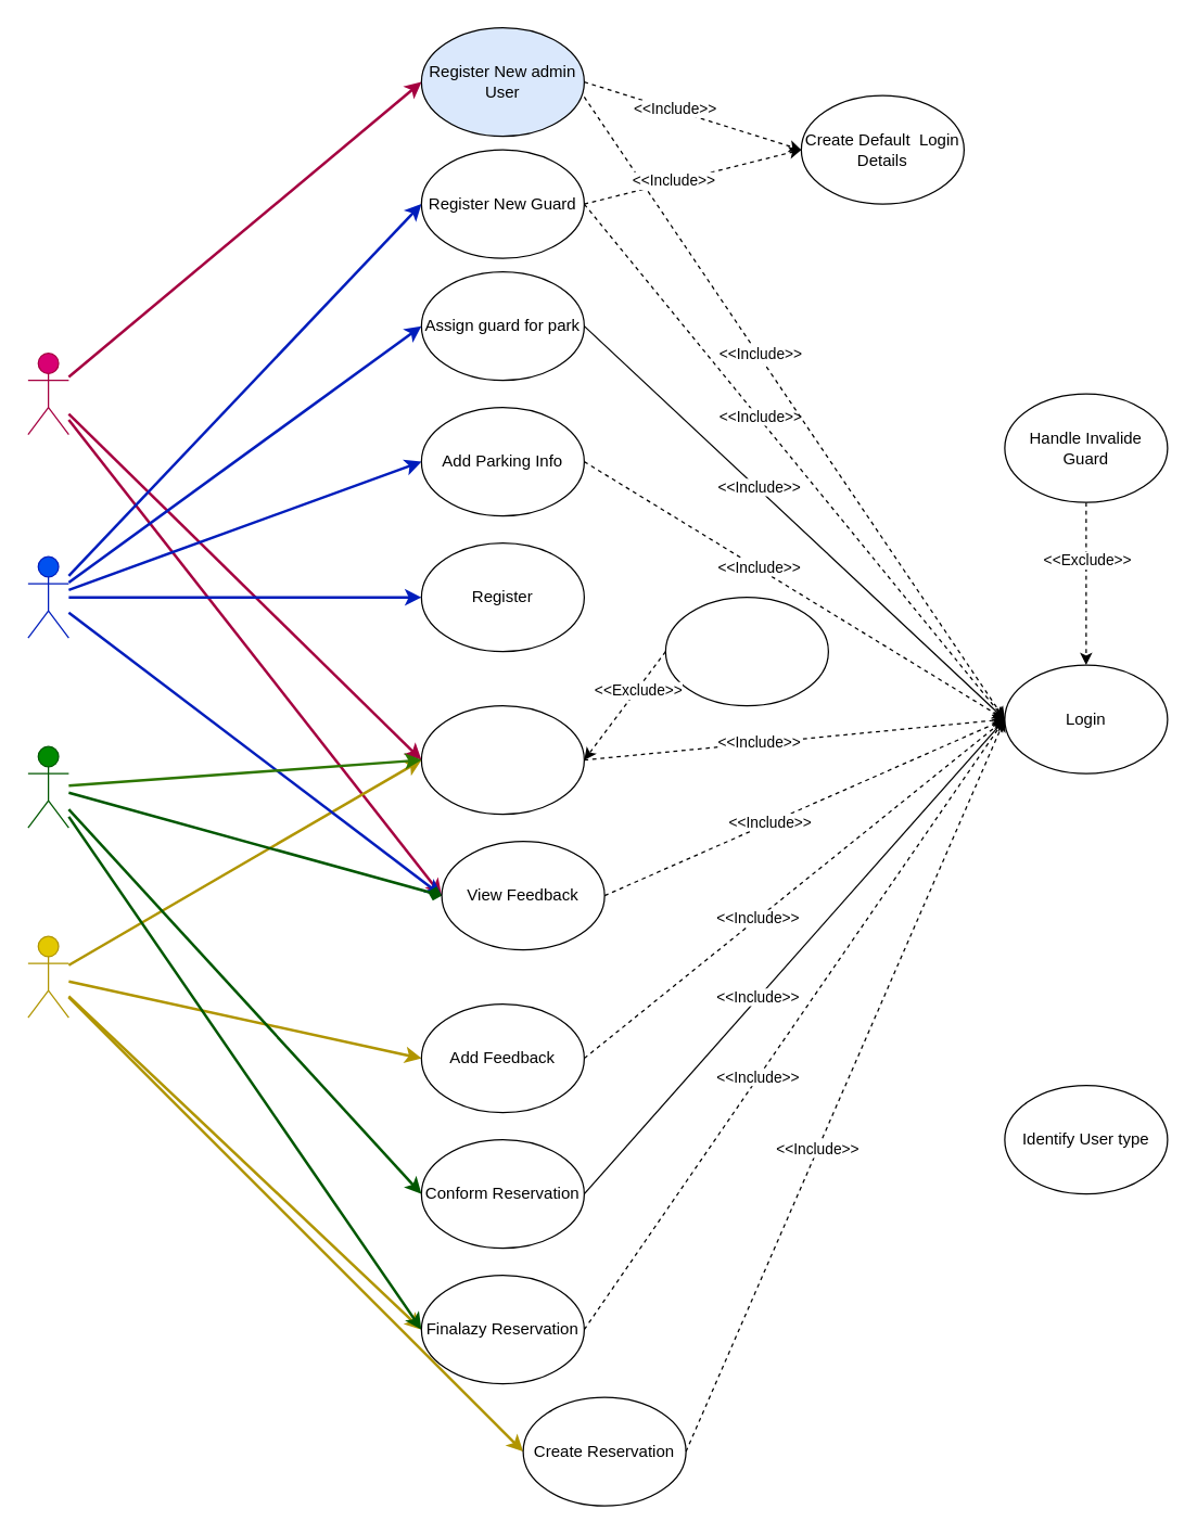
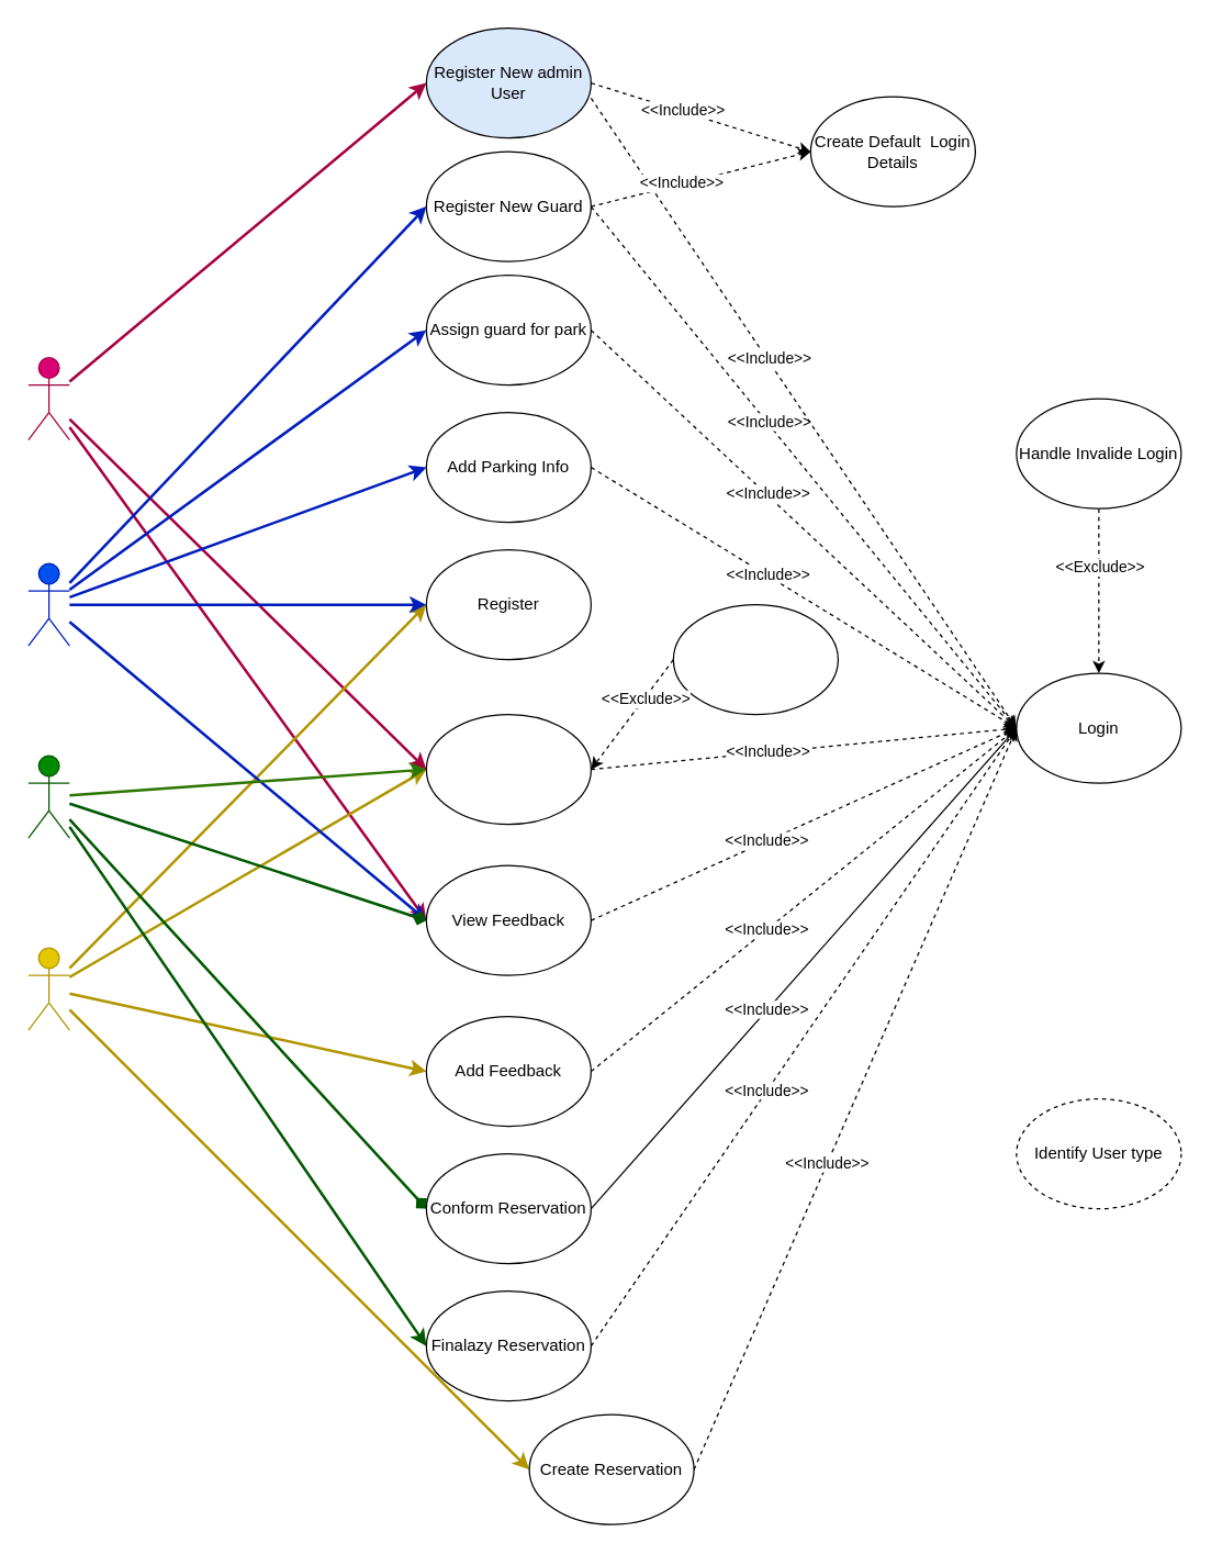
  <mxCell id="0" />
  <mxCell id="1" parent="0" />
  <mxCell id="2" style="edgeStyle=none;html=1;entryX=0;entryY=0.5;entryDx=0;entryDy=0;fillColor=#d80073;strokeColor=#A50040;strokeWidth=2;" edge="1" parent="1" source="5" target="32"><mxGeometry relative="1" as="geometry" /></mxCell>
  <mxCell id="3" style="edgeStyle=none;html=1;entryX=0;entryY=0.5;entryDx=0;entryDy=0;strokeWidth=2;fontColor=#ffffff;fillColor=#d80073;strokeColor=#A50040;" edge="1" parent="1" source="5" target="48"><mxGeometry relative="1" as="geometry" /></mxCell>
  <mxCell id="4" style="edgeStyle=none;html=1;entryX=0;entryY=0.5;entryDx=0;entryDy=0;strokeWidth=2;fontColor=#ffffff;fillColor=#d80073;strokeColor=#A50040;" edge="1" parent="1" source="5" target="61"><mxGeometry relative="1" as="geometry" /></mxCell>
  <mxCell id="5" value="Admin&lt;br&gt;" style="shape=umlActor;verticalLabelPosition=bottom;verticalAlign=top;html=1;outlineConnect=0;fillColor=#d80073;fontColor=#ffffff;strokeColor=#A50040;" vertex="1" parent="1"><mxGeometry x="20" y="260" width="30" height="60" as="geometry" /></mxCell>
+ <mxCell id="6" style="edgeStyle=none;html=1;entryX=0;entryY=0.5;entryDx=0;entryDy=0;strokeWidth=2;fillColor=#e3c800;strokeColor=#B09500;" edge="1" parent="1" source="11" target="24"><mxGeometry relative="1" as="geometry"><mxPoint x="390" y="440" as="targetPoint" /></mxGeometry></mxCell>
  <mxCell id="7" style="edgeStyle=none;html=1;entryX=0;entryY=0.5;entryDx=0;entryDy=0;strokeWidth=2;fillColor=#e3c800;strokeColor=#B09500;" edge="1" parent="1" source="11" target="27"><mxGeometry relative="1" as="geometry" /></mxCell>
  <mxCell id="8" style="edgeStyle=none;html=1;entryX=0;entryY=0.5;entryDx=0;entryDy=0;strokeWidth=2;fillColor=#e3c800;strokeColor=#B09500;" edge="1" parent="1" source="11" target="38"><mxGeometry relative="1" as="geometry" /></mxCell>
- <mxCell id="9" style="edgeStyle=none;html=1;entryX=0;entryY=0.5;entryDx=0;entryDy=0;strokeWidth=2;fillColor=#e3c800;strokeColor=#B09500;" edge="1" parent="1" source="11" target="40"><mxGeometry relative="1" as="geometry" /></mxCell>
  <mxCell id="10" style="edgeStyle=none;html=1;entryX=0;entryY=0.5;entryDx=0;entryDy=0;strokeWidth=2;fontColor=#ffffff;fillColor=#e3c800;strokeColor=#B09500;" edge="1" parent="1" source="11" target="61"><mxGeometry relative="1" as="geometry" /></mxCell>
  <mxCell id="11" value="&lt;font color=&quot;#ffffff&quot;&gt;User&lt;/font&gt;" style="shape=umlActor;verticalLabelPosition=bottom;verticalAlign=top;html=1;outlineConnect=0;fillColor=#e3c800;fontColor=#000000;strokeColor=#B09500;" vertex="1" parent="1"><mxGeometry x="20" y="690" width="30" height="60" as="geometry" /></mxCell>
  <mxCell id="12" style="edgeStyle=none;html=1;entryX=0;entryY=0.5;entryDx=0;entryDy=0;fillColor=#0050ef;strokeColor=#001DBC;strokeWidth=2;" edge="1" parent="1" source="17" target="24"><mxGeometry relative="1" as="geometry" /></mxCell>
  <mxCell id="13" style="edgeStyle=none;html=1;entryX=0;entryY=0.5;entryDx=0;entryDy=0;fillColor=#0050ef;strokeColor=#001DBC;strokeWidth=2;" edge="1" parent="1" source="17" target="32"><mxGeometry relative="1" as="geometry"><mxPoint x="300" y="580" as="targetPoint" /></mxGeometry></mxCell>
  <mxCell id="14" style="edgeStyle=none;html=1;entryX=0;entryY=0.5;entryDx=0;entryDy=0;fillColor=#0050ef;strokeColor=#001DBC;strokeWidth=2;" edge="1" parent="1" source="17" target="35"><mxGeometry relative="1" as="geometry" /></mxCell>
  <mxCell id="15" style="edgeStyle=none;html=1;entryX=0;entryY=0.5;entryDx=0;entryDy=0;strokeWidth=2;fontColor=#ffffff;fillColor=#0050ef;strokeColor=#001DBC;" edge="1" parent="1" source="17" target="47"><mxGeometry relative="1" as="geometry" /></mxCell>
  <mxCell id="16" style="edgeStyle=none;html=1;entryX=0;entryY=0.5;entryDx=0;entryDy=0;strokeWidth=2;fontColor=#ffffff;fillColor=#0050ef;strokeColor=#001DBC;" edge="1" parent="1" source="17" target="49"><mxGeometry relative="1" as="geometry" /></mxCell>
  <mxCell id="17" value="Park &lt;br&gt;Owner" style="shape=umlActor;verticalLabelPosition=bottom;verticalAlign=top;html=1;outlineConnect=0;fillColor=#0050ef;fontColor=#ffffff;strokeColor=#001DBC;" vertex="1" parent="1"><mxGeometry x="20" y="410" width="30" height="60" as="geometry" /></mxCell>
  <mxCell id="18" style="edgeStyle=none;html=1;entryX=0;entryY=0.5;entryDx=0;entryDy=0;fillColor=#008a00;strokeColor=#005700;strokeWidth=2;endArrow=diamond;" edge="1" parent="1" source="22" target="32"><mxGeometry relative="1" as="geometry"><mxPoint x="380" y="580" as="targetPoint" /></mxGeometry></mxCell>
- <mxCell id="19" style="edgeStyle=none;html=1;entryX=0;entryY=0.5;entryDx=0;entryDy=0;fillColor=#008a00;strokeColor=#005700;strokeWidth=2;" edge="1" parent="1" source="22" target="39"><mxGeometry relative="1" as="geometry" /></mxCell>
+ <mxCell id="19" style="edgeStyle=none;html=1;entryX=0;entryY=0.5;entryDx=0;entryDy=0;fillColor=#008a00;strokeColor=#005700;strokeWidth=2;endArrow=diamond;" edge="1" parent="1" source="22" target="39"><mxGeometry relative="1" as="geometry" /></mxCell>
  <mxCell id="20" style="edgeStyle=none;html=1;entryX=0;entryY=0.5;entryDx=0;entryDy=0;fillColor=#008a00;strokeColor=#005700;strokeWidth=2;" edge="1" parent="1" source="22" target="40"><mxGeometry relative="1" as="geometry" /></mxCell>
  <mxCell id="21" style="edgeStyle=none;html=1;entryX=0;entryY=0.5;entryDx=0;entryDy=0;strokeWidth=2;fontColor=#ffffff;fillColor=#60a917;strokeColor=#2D7600;" edge="1" parent="1" source="22" target="61"><mxGeometry relative="1" as="geometry" /></mxCell>
  <mxCell id="22" value="Security &lt;br&gt;Guard" style="shape=umlActor;verticalLabelPosition=bottom;verticalAlign=top;html=1;outlineConnect=0;fillColor=#008a00;fontColor=#ffffff;strokeColor=#005700;" vertex="1" parent="1"><mxGeometry x="20" y="550" width="30" height="60" as="geometry" /></mxCell>
  <mxCell id="23" value="Login" style="ellipse;whiteSpace=wrap;html=1;" vertex="1" parent="1"><mxGeometry x="740" y="490" width="120" height="80" as="geometry" /></mxCell>
  <mxCell id="24" value="Register" style="ellipse;whiteSpace=wrap;html=1;" vertex="1" parent="1"><mxGeometry x="310" y="400" width="120" height="80" as="geometry" /></mxCell>
  <mxCell id="25" style="edgeStyle=none;html=1;exitX=1;exitY=0.5;exitDx=0;exitDy=0;entryX=0;entryY=0.5;entryDx=0;entryDy=0;dashed=1;" edge="1" parent="1" source="27" target="23"><mxGeometry relative="1" as="geometry" /></mxCell>
  <mxCell id="26" value="&amp;lt;&amp;lt;Include&amp;gt;&amp;gt;" style="edgeLabel;html=1;align=center;verticalAlign=middle;resizable=0;points=[];" vertex="1" connectable="0" parent="25"><mxGeometry x="-0.174" y="1" relative="1" as="geometry"><mxPoint as="offset" /></mxGeometry></mxCell>
  <mxCell id="27" value="Add Feedback" style="ellipse;whiteSpace=wrap;html=1;" vertex="1" parent="1"><mxGeometry x="310" y="740" width="120" height="80" as="geometry" /></mxCell>
  <mxCell id="28" style="edgeStyle=none;html=1;dashed=1;" edge="1" parent="1" source="30" target="23"><mxGeometry relative="1" as="geometry" /></mxCell>
  <mxCell id="29" value="&amp;lt;&amp;lt;Exclude&amp;gt;&amp;gt;" style="edgeLabel;html=1;align=center;verticalAlign=middle;resizable=0;points=[];" vertex="1" connectable="0" parent="28"><mxGeometry x="-0.299" relative="1" as="geometry"><mxPoint as="offset" /></mxGeometry></mxCell>
- <mxCell id="30" value="Handle Invalide Guard" style="ellipse;whiteSpace=wrap;html=1;" vertex="1" parent="1"><mxGeometry x="740" y="290" width="120" height="80" as="geometry" /></mxCell>
- <mxCell id="31" value="Identify User type" style="ellipse;whiteSpace=wrap;html=1;" vertex="1" parent="1"><mxGeometry x="740" y="800" width="120" height="80" as="geometry" /></mxCell>
- <mxCell id="32" value="View Feedback" style="ellipse;whiteSpace=wrap;html=1;" vertex="1" parent="1"><mxGeometry x="325" y="620" width="120" height="80" as="geometry" /></mxCell>
+ <mxCell id="30" value="Handle Invalide Login" style="ellipse;whiteSpace=wrap;html=1;" vertex="1" parent="1"><mxGeometry x="740" y="290" width="120" height="80" as="geometry" /></mxCell>
+ <mxCell id="31" value="Identify User type" style="ellipse;whiteSpace=wrap;html=1;dashed=1;" vertex="1" parent="1"><mxGeometry x="740" y="800" width="120" height="80" as="geometry" /></mxCell>
+ <mxCell id="32" value="View Feedback" style="ellipse;whiteSpace=wrap;html=1;" vertex="1" parent="1"><mxGeometry x="310" y="630" width="120" height="80" as="geometry" /></mxCell>
  <mxCell id="33" style="edgeStyle=none;html=1;exitX=1;exitY=0.5;exitDx=0;exitDy=0;dashed=1;entryX=0;entryY=0.5;entryDx=0;entryDy=0;" edge="1" parent="1" source="32" target="23"><mxGeometry relative="1" as="geometry"><mxPoint x="440" y="770" as="sourcePoint" /><mxPoint x="620" y="520" as="targetPoint" /></mxGeometry></mxCell>
  <mxCell id="34" value="&amp;lt;&amp;lt;Include&amp;gt;&amp;gt;" style="edgeLabel;html=1;align=center;verticalAlign=middle;resizable=0;points=[];" vertex="1" connectable="0" parent="33"><mxGeometry x="-0.174" y="1" relative="1" as="geometry"><mxPoint as="offset" /></mxGeometry></mxCell>
  <mxCell id="35" value="Add Parking Info" style="ellipse;whiteSpace=wrap;html=1;" vertex="1" parent="1"><mxGeometry x="310" y="300" width="120" height="80" as="geometry" /></mxCell>
  <mxCell id="36" style="edgeStyle=none;html=1;exitX=1;exitY=0.5;exitDx=0;exitDy=0;dashed=1;entryX=0;entryY=0.5;entryDx=0;entryDy=0;" edge="1" parent="1" source="35" target="23"><mxGeometry relative="1" as="geometry"><mxPoint x="440" y="640" as="sourcePoint" /><mxPoint x="650" y="540" as="targetPoint" /></mxGeometry></mxCell>
  <mxCell id="37" value="&amp;lt;&amp;lt;Include&amp;gt;&amp;gt;" style="edgeLabel;html=1;align=center;verticalAlign=middle;resizable=0;points=[];" vertex="1" connectable="0" parent="36"><mxGeometry x="-0.174" y="1" relative="1" as="geometry"><mxPoint as="offset" /></mxGeometry></mxCell>
  <mxCell id="38" value="Create Reservation" style="ellipse;whiteSpace=wrap;html=1;" vertex="1" parent="1"><mxGeometry x="385" y="1030" width="120" height="80" as="geometry" /></mxCell>
  <mxCell id="39" value="Conform Reservation" style="ellipse;whiteSpace=wrap;html=1;" vertex="1" parent="1"><mxGeometry x="310" y="840" width="120" height="80" as="geometry" /></mxCell>
  <mxCell id="40" value="Finalazy Reservation" style="ellipse;whiteSpace=wrap;html=1;" vertex="1" parent="1"><mxGeometry x="310" y="940" width="120" height="80" as="geometry" /></mxCell>
  <mxCell id="41" style="edgeStyle=none;html=1;exitX=1;exitY=0.5;exitDx=0;exitDy=0;dashed=0;entryX=0;entryY=0.5;entryDx=0;entryDy=0;" edge="1" parent="1" source="39" target="23"><mxGeometry relative="1" as="geometry"><mxPoint x="440" y="760" as="sourcePoint" /><mxPoint x="640" y="530" as="targetPoint" /></mxGeometry></mxCell>
  <mxCell id="42" value="&amp;lt;&amp;lt;Include&amp;gt;&amp;gt;" style="edgeLabel;html=1;align=center;verticalAlign=middle;resizable=0;points=[];" vertex="1" connectable="0" parent="41"><mxGeometry x="-0.174" y="1" relative="1" as="geometry"><mxPoint as="offset" /></mxGeometry></mxCell>
  <mxCell id="43" style="edgeStyle=none;html=1;exitX=1;exitY=0.5;exitDx=0;exitDy=0;entryX=0;entryY=0.5;entryDx=0;entryDy=0;dashed=1;" edge="1" parent="1" source="40" target="23"><mxGeometry relative="1" as="geometry"><mxPoint x="450" y="770" as="sourcePoint" /><mxPoint x="660" y="550" as="targetPoint" /></mxGeometry></mxCell>
  <mxCell id="44" value="&amp;lt;&amp;lt;Include&amp;gt;&amp;gt;" style="edgeLabel;html=1;align=center;verticalAlign=middle;resizable=0;points=[];" vertex="1" connectable="0" parent="43"><mxGeometry x="-0.174" y="1" relative="1" as="geometry"><mxPoint as="offset" /></mxGeometry></mxCell>
  <mxCell id="45" style="edgeStyle=none;html=1;exitX=1;exitY=0.5;exitDx=0;exitDy=0;entryX=0;entryY=0.5;entryDx=0;entryDy=0;dashed=1;" edge="1" parent="1" source="38" target="23"><mxGeometry relative="1" as="geometry"><mxPoint x="460" y="780" as="sourcePoint" /><mxPoint x="670" y="560" as="targetPoint" /></mxGeometry></mxCell>
  <mxCell id="46" value="&amp;lt;&amp;lt;Include&amp;gt;&amp;gt;" style="edgeLabel;html=1;align=center;verticalAlign=middle;resizable=0;points=[];" vertex="1" connectable="0" parent="45"><mxGeometry x="-0.174" y="1" relative="1" as="geometry"><mxPoint as="offset" /></mxGeometry></mxCell>
  <mxCell id="47" value="Assign guard for park" style="ellipse;whiteSpace=wrap;html=1;" vertex="1" parent="1"><mxGeometry x="310" y="200" width="120" height="80" as="geometry" /></mxCell>
  <mxCell id="48" value="Register New admin User" style="ellipse;whiteSpace=wrap;html=1;fillColor=#dae8fc;" vertex="1" parent="1"><mxGeometry x="310" width="120" height="80" as="geometry" y="20" /></mxCell>
  <mxCell id="49" value="Register New Guard" style="ellipse;whiteSpace=wrap;html=1;" vertex="1" parent="1"><mxGeometry x="310" y="110" width="120" height="80" as="geometry" /></mxCell>
  <mxCell id="50" style="edgeStyle=none;html=1;dashed=1;entryX=0;entryY=0.5;entryDx=0;entryDy=0;exitX=1;exitY=0.5;exitDx=0;exitDy=0;" edge="1" parent="1" source="49" target="23"><mxGeometry relative="1" as="geometry"><mxPoint x="430" y="170" as="sourcePoint" /><mxPoint x="650" y="460" as="targetPoint" /></mxGeometry></mxCell>
  <mxCell id="51" value="&amp;lt;&amp;lt;Include&amp;gt;&amp;gt;" style="edgeLabel;html=1;align=center;verticalAlign=middle;resizable=0;points=[];" vertex="1" connectable="0" parent="50"><mxGeometry x="-0.174" y="1" relative="1" as="geometry"><mxPoint as="offset" /></mxGeometry></mxCell>
  <mxCell id="52" style="edgeStyle=none;html=1;exitX=1;exitY=0.638;exitDx=0;exitDy=0;dashed=1;exitPerimeter=0;entryX=0;entryY=0.5;entryDx=0;entryDy=0;" edge="1" parent="1" source="48" target="23"><mxGeometry relative="1" as="geometry"><mxPoint x="450" y="410" as="sourcePoint" /><mxPoint x="650" y="680" as="targetPoint" /></mxGeometry></mxCell>
  <mxCell id="53" value="&amp;lt;&amp;lt;Include&amp;gt;&amp;gt;" style="edgeLabel;html=1;align=center;verticalAlign=middle;resizable=0;points=[];" vertex="1" connectable="0" parent="52"><mxGeometry x="-0.174" y="1" relative="1" as="geometry"><mxPoint as="offset" /></mxGeometry></mxCell>
- <mxCell id="54" style="edgeStyle=none;html=1;exitX=1;exitY=0.5;exitDx=0;exitDy=0;dashed=0;entryX=0;entryY=0.5;entryDx=0;entryDy=0;" edge="1" parent="1" source="47" target="23"><mxGeometry relative="1" as="geometry"><mxPoint x="440" y="81.04" as="sourcePoint" /><mxPoint x="640" y="520" as="targetPoint" /></mxGeometry></mxCell>
+ <mxCell id="54" style="edgeStyle=none;html=1;exitX=1;exitY=0.5;exitDx=0;exitDy=0;dashed=1;entryX=0;entryY=0.5;entryDx=0;entryDy=0;" edge="1" parent="1" source="47" target="23"><mxGeometry relative="1" as="geometry"><mxPoint x="440" y="81.04" as="sourcePoint" /><mxPoint x="640" y="520" as="targetPoint" /></mxGeometry></mxCell>
  <mxCell id="55" value="&amp;lt;&amp;lt;Include&amp;gt;&amp;gt;" style="edgeLabel;html=1;align=center;verticalAlign=middle;resizable=0;points=[];" vertex="1" connectable="0" parent="54"><mxGeometry x="-0.174" y="1" relative="1" as="geometry"><mxPoint as="offset" /></mxGeometry></mxCell>
  <mxCell id="56" value="Create Default&amp;nbsp; Login Details" style="ellipse;whiteSpace=wrap;html=1;" vertex="1" parent="1"><mxGeometry x="590" y="70" width="120" height="80" as="geometry" /></mxCell>
  <mxCell id="57" style="edgeStyle=none;html=1;exitX=1;exitY=0.5;exitDx=0;exitDy=0;dashed=1;entryX=0;entryY=0.5;entryDx=0;entryDy=0;" edge="1" parent="1" source="48" target="56"><mxGeometry relative="1" as="geometry"><mxPoint x="440" y="81.04" as="sourcePoint" /><mxPoint x="670" y="600" as="targetPoint" /></mxGeometry></mxCell>
  <mxCell id="58" value="&amp;lt;&amp;lt;Include&amp;gt;&amp;gt;" style="edgeLabel;html=1;align=center;verticalAlign=middle;resizable=0;points=[];" vertex="1" connectable="0" parent="57"><mxGeometry x="-0.174" y="1" relative="1" as="geometry"><mxPoint as="offset" /></mxGeometry></mxCell>
  <mxCell id="59" style="edgeStyle=none;html=1;exitX=1;exitY=0.5;exitDx=0;exitDy=0;dashed=1;entryX=0;entryY=0.5;entryDx=0;entryDy=0;" edge="1" parent="1" source="49" target="56"><mxGeometry relative="1" as="geometry"><mxPoint x="440" y="70" as="sourcePoint" /><mxPoint x="580" y="190" as="targetPoint" /></mxGeometry></mxCell>
  <mxCell id="60" value="&amp;lt;&amp;lt;Include&amp;gt;&amp;gt;" style="edgeLabel;html=1;align=center;verticalAlign=middle;resizable=0;points=[];" vertex="1" connectable="0" parent="59"><mxGeometry x="-0.174" y="1" relative="1" as="geometry"><mxPoint as="offset" /></mxGeometry></mxCell>
  <mxCell id="61" value="Manage Profile" style="ellipse;whiteSpace=wrap;html=1;strokeColor=default;strokeWidth=1;fontColor=#ffffff;" vertex="1" parent="1"><mxGeometry x="310" y="520" width="120" height="80" as="geometry" /></mxCell>
  <mxCell id="62" style="edgeStyle=none;html=1;exitX=1;exitY=0.5;exitDx=0;exitDy=0;dashed=1;entryX=0;entryY=0.5;entryDx=0;entryDy=0;" edge="1" parent="1" source="61" target="23"><mxGeometry relative="1" as="geometry"><mxPoint x="440" y="680" as="sourcePoint" /><mxPoint x="670" y="640" as="targetPoint" /></mxGeometry></mxCell>
  <mxCell id="63" value="&amp;lt;&amp;lt;Include&amp;gt;&amp;gt;" style="edgeLabel;html=1;align=center;verticalAlign=middle;resizable=0;points=[];" vertex="1" connectable="0" parent="62"><mxGeometry x="-0.174" y="1" relative="1" as="geometry"><mxPoint as="offset" /></mxGeometry></mxCell>
  <mxCell id="64" value="Update Login Details" style="ellipse;whiteSpace=wrap;html=1;strokeColor=default;strokeWidth=1;fontColor=#ffffff;" vertex="1" parent="1"><mxGeometry x="490" y="440" width="120" height="80" as="geometry" /></mxCell>
  <mxCell id="65" style="edgeStyle=none;html=1;dashed=1;entryX=1;entryY=0.5;entryDx=0;entryDy=0;exitX=0;exitY=0.5;exitDx=0;exitDy=0;" edge="1" parent="1" source="64" target="61"><mxGeometry relative="1" as="geometry"><mxPoint x="731.881" y="399.98" as="sourcePoint" /><mxPoint x="738.096" y="530.02" as="targetPoint" /></mxGeometry></mxCell>
  <mxCell id="66" value="&amp;lt;&amp;lt;Exclude&amp;gt;&amp;gt;" style="edgeLabel;html=1;align=center;verticalAlign=middle;resizable=0;points=[];" vertex="1" connectable="0" parent="65"><mxGeometry x="-0.299" relative="1" as="geometry"><mxPoint as="offset" /></mxGeometry></mxCell>
